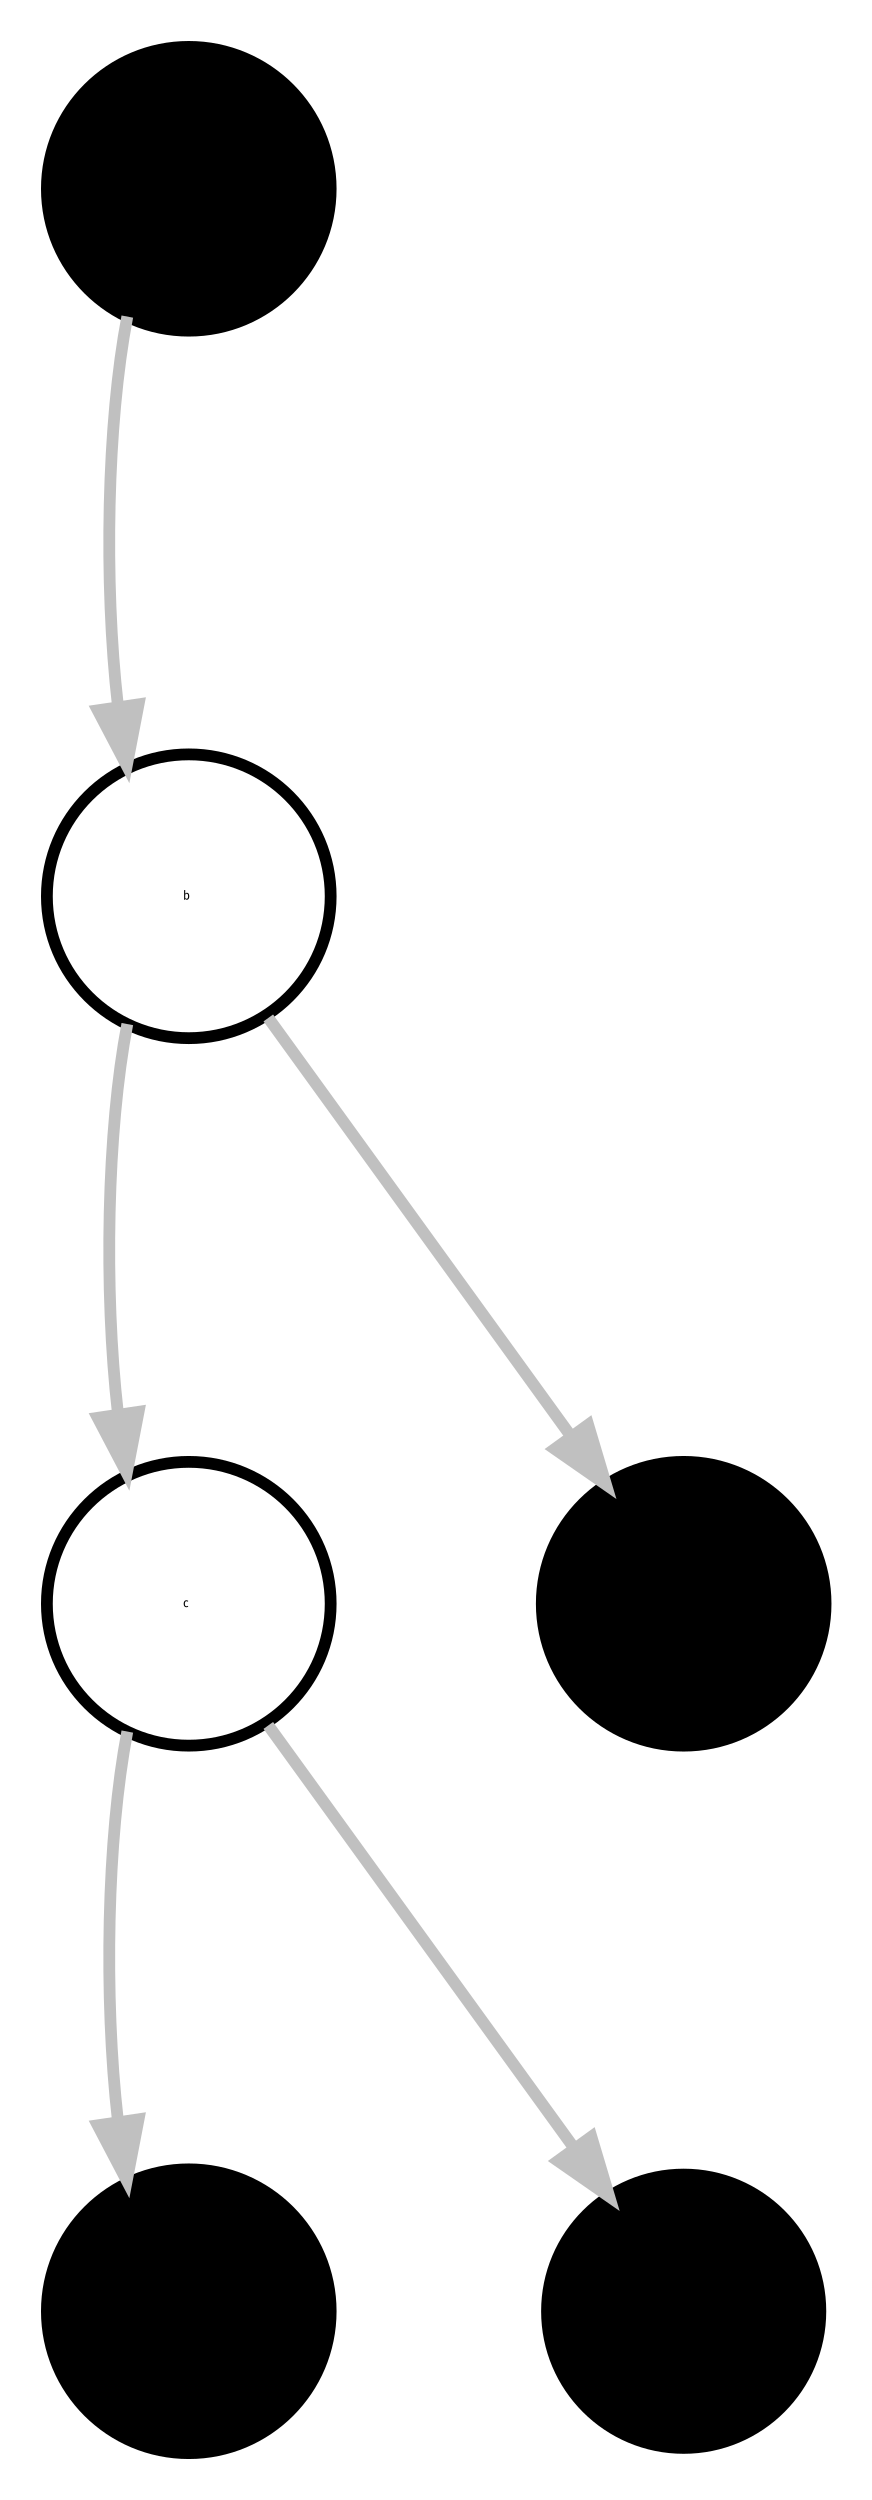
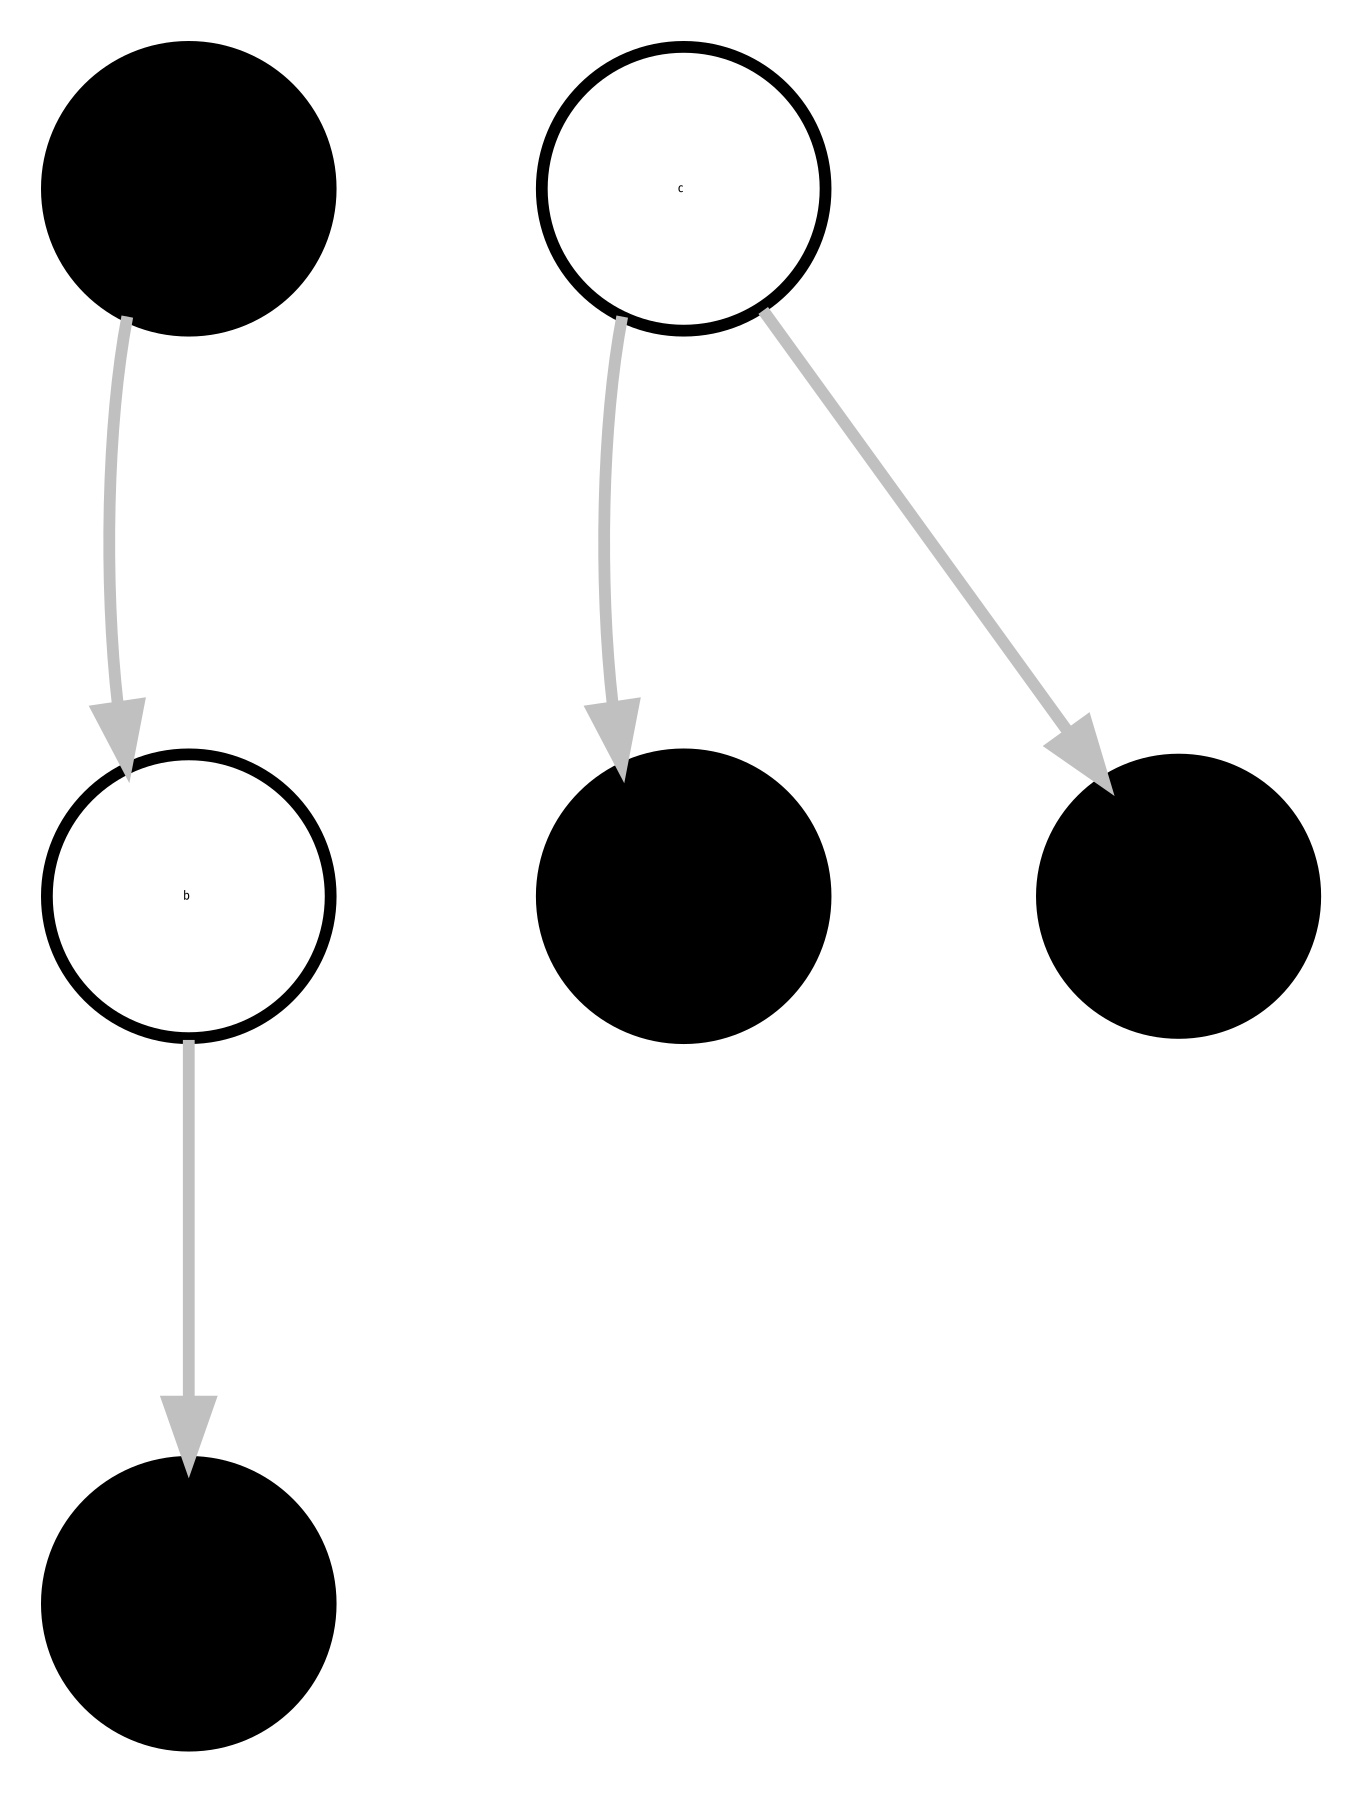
  digraph {
    fontname="Fira Sans"
    node [color=black fontsize=1 shape=circle style=filled fontname="Fira Sans"]
    edge [arrowsize=.5 color=gray fontsize=8 weight=.1 fontname="Fira Sans"]
    a [height=0.12 width=0.12]
    b [height=0.12 width=0.12 color="" style=""]
    c [height=0.12 width=0.12 color="" style=""]
    e [height=0.12 width=0.12]
    d [height=0.12 width=0.12]
    f [height=0.12 width=0.12]
    a -> b
    b -> a [color=transparent]
-   b -> c
    b -> e
    c -> b [color=transparent]
    c -> d
    c -> f
    d -> c [color=transparent]
  }
